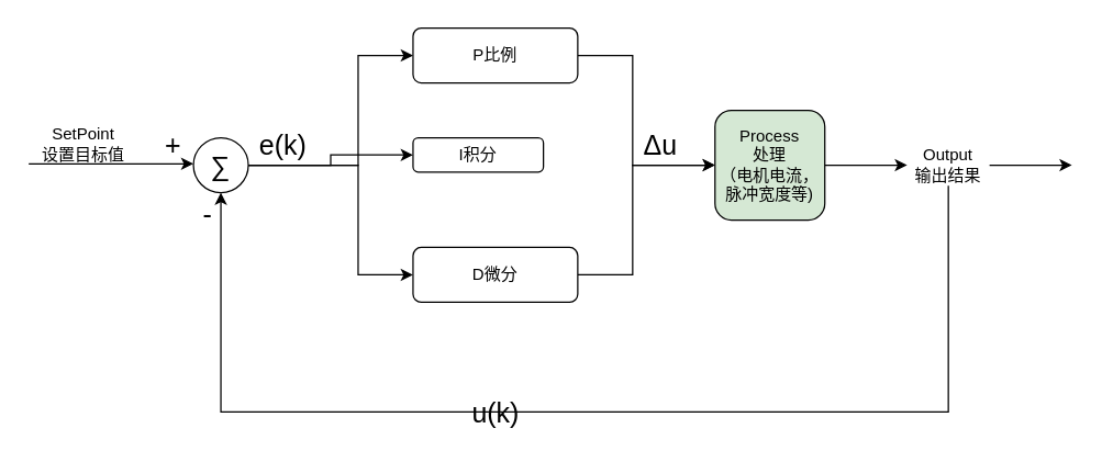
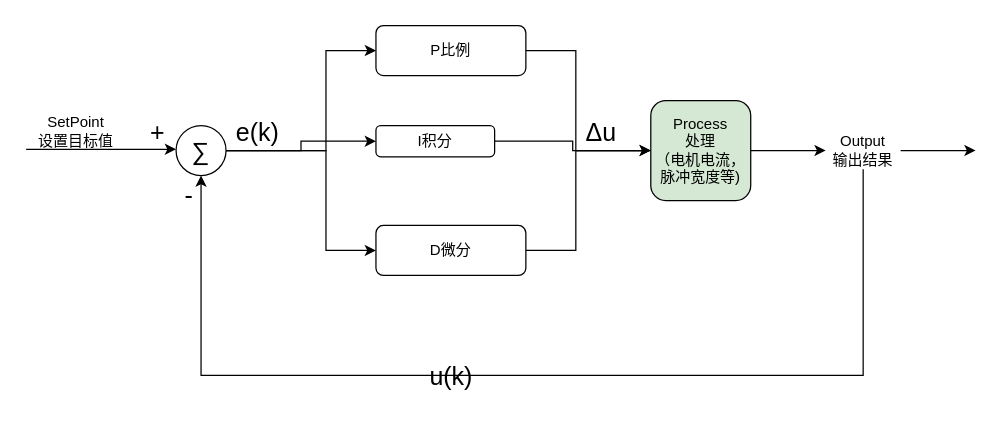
  <mxCell id="0" />
  <mxCell id="1" parent="0" />
- <mxCell id="2" style="edgeStyle=orthogonalEdgeStyle;rounded=0;orthogonalLoop=1;jettySize=auto;html=1;entryX=0;entryY=0.5;entryDx=0;entryDy=0;fontSize=20;" parent="1" source="3" target="18" edge="1"><mxGeometry relative="1" as="geometry"><Array as="points"><mxPoint x="460" y="40" /><mxPoint x="460" y="120" /></Array></mxGeometry></mxCell>
+ <mxCell id="2" style="edgeStyle=orthogonalEdgeStyle;rounded=0;orthogonalLoop=1;jettySize=auto;html=1;entryX=0;entryY=0.5;entryDx=0;entryDy=0;fontSize=20;endArrow=none;" parent="1" source="3" target="18" edge="1"><mxGeometry relative="1" as="geometry"><Array as="points"><mxPoint x="460" y="40" /><mxPoint x="460" y="120" /></Array></mxGeometry></mxCell>
  <mxCell id="3" value="P比例" style="rounded=1;whiteSpace=wrap;html=1;" parent="1" vertex="1"><mxGeometry x="300" y="20" width="120" height="40" as="geometry" /></mxCell>
  <mxCell id="4" style="edgeStyle=orthogonalEdgeStyle;rounded=0;orthogonalLoop=1;jettySize=auto;html=1;entryX=0;entryY=0.5;entryDx=0;entryDy=0;fontSize=20;" parent="1" source="5" target="18" edge="1"><mxGeometry relative="1" as="geometry"><Array as="points"><mxPoint x="460" y="200" /><mxPoint x="460" y="120" /></Array></mxGeometry></mxCell>
  <mxCell id="5" value="D微分" style="rounded=1;whiteSpace=wrap;html=1;" parent="1" vertex="1"><mxGeometry x="300" y="180" width="120" height="40" as="geometry" /></mxCell>
+ <mxCell id="6" style="edgeStyle=orthogonalEdgeStyle;rounded=0;orthogonalLoop=1;jettySize=auto;html=1;entryX=0;entryY=0.5;entryDx=0;entryDy=0;fontSize=20;" parent="1" source="7" target="18" edge="1"><mxGeometry relative="1" as="geometry" /></mxCell>
  <mxCell id="7" value="I积分" style="rounded=1;whiteSpace=wrap;html=1;" parent="1" vertex="1"><mxGeometry x="300" y="100" width="95" height="25" as="geometry" /></mxCell>
  <mxCell id="8" value="" style="endArrow=classic;html=1;rounded=0;" parent="1" edge="1"><mxGeometry width="50" height="50" relative="1" as="geometry"><mxPoint x="20" y="119" as="sourcePoint" /><mxPoint x="140" y="119" as="targetPoint" /></mxGeometry></mxCell>
  <mxCell id="9" style="edgeStyle=orthogonalEdgeStyle;rounded=0;orthogonalLoop=1;jettySize=auto;html=1;entryX=0;entryY=0.5;entryDx=0;entryDy=0;" parent="1" source="12" target="7" edge="1"><mxGeometry relative="1" as="geometry" /></mxCell>
  <mxCell id="10" style="edgeStyle=orthogonalEdgeStyle;rounded=0;orthogonalLoop=1;jettySize=auto;html=1;entryX=0;entryY=0.5;entryDx=0;entryDy=0;" parent="1" source="12" target="3" edge="1"><mxGeometry relative="1" as="geometry"><Array as="points"><mxPoint x="260" y="120" /><mxPoint x="260" y="40" /></Array></mxGeometry></mxCell>
  <mxCell id="11" style="edgeStyle=orthogonalEdgeStyle;rounded=0;orthogonalLoop=1;jettySize=auto;html=1;entryX=0;entryY=0.5;entryDx=0;entryDy=0;" parent="1" source="12" target="5" edge="1"><mxGeometry relative="1" as="geometry"><Array as="points"><mxPoint x="260" y="120" /><mxPoint x="260" y="200" /></Array></mxGeometry></mxCell>
  <mxCell id="12" value="&lt;font style=&quot;font-size: 20px;&quot;&gt;∑&lt;/font&gt;" style="ellipse;whiteSpace=wrap;html=1;aspect=fixed;" parent="1" vertex="1"><mxGeometry x="140" y="100" width="40" height="40" as="geometry" /></mxCell>
  <mxCell id="13" value="SetPoint&lt;br&gt;设置目标值" style="text;html=1;strokeColor=none;fillColor=none;align=center;verticalAlign=middle;whiteSpace=wrap;rounded=0;" parent="1" vertex="1"><mxGeometry x="20" y="90" width="80" height="30" as="geometry" /></mxCell>
  <mxCell id="14" style="edgeStyle=orthogonalEdgeStyle;rounded=0;orthogonalLoop=1;jettySize=auto;html=1;" parent="1" edge="1"><mxGeometry relative="1" as="geometry"><mxPoint x="660" y="120" as="targetPoint" /><mxPoint x="580" y="120" as="sourcePoint" /></mxGeometry></mxCell>
  <mxCell id="15" style="edgeStyle=orthogonalEdgeStyle;rounded=0;orthogonalLoop=1;jettySize=auto;html=1;entryX=0.5;entryY=1;entryDx=0;entryDy=0;" parent="1" source="17" target="12" edge="1"><mxGeometry relative="1" as="geometry"><mxPoint x="510" y="440" as="targetPoint" /><Array as="points"><mxPoint x="690" y="300" /><mxPoint x="160" y="300" /></Array></mxGeometry></mxCell>
  <mxCell id="16" style="edgeStyle=orthogonalEdgeStyle;rounded=0;orthogonalLoop=1;jettySize=auto;html=1;fontSize=20;" parent="1" source="17" edge="1"><mxGeometry relative="1" as="geometry"><mxPoint x="780" y="120" as="targetPoint" /></mxGeometry></mxCell>
  <mxCell id="17" value="Output&lt;br&gt;输出结果" style="text;html=1;strokeColor=none;fillColor=none;align=center;verticalAlign=middle;whiteSpace=wrap;rounded=0;" parent="1" vertex="1"><mxGeometry x="660" y="105" width="60" height="30" as="geometry" /></mxCell>
  <mxCell id="18" value="&lt;span class=&quot;content-right_8Zs40&quot;&gt;Process&lt;br&gt;处理&lt;br&gt;（电机电流，脉冲宽度等)&lt;br&gt;&lt;/span&gt;" style="rounded=1;whiteSpace=wrap;html=1;fillColor=#d5e8d4;" parent="1" vertex="1"><mxGeometry x="520" y="80" width="80" height="80" as="geometry" /></mxCell>
  <mxCell id="19" value="+" style="text;html=1;align=center;verticalAlign=middle;resizable=0;points=[];autosize=1;strokeColor=none;fillColor=none;fontSize=20;" parent="1" vertex="1"><mxGeometry x="110" y="90" width="30" height="30" as="geometry" /></mxCell>
  <mxCell id="20" value="-" style="text;html=1;align=center;verticalAlign=middle;resizable=0;points=[];autosize=1;strokeColor=none;fillColor=none;fontSize=20;" parent="1" vertex="1"><mxGeometry x="140" y="140" width="20" height="30" as="geometry" /></mxCell>
  <mxCell id="21" value="e(k)" style="text;html=1;align=center;verticalAlign=middle;resizable=0;points=[];autosize=1;strokeColor=none;fillColor=none;fontSize=20;" parent="1" vertex="1"><mxGeometry x="180" y="90" width="50" height="30" as="geometry" /></mxCell>
  <mxCell id="22" value="u(k)" style="text;html=1;align=center;verticalAlign=middle;resizable=0;points=[];autosize=1;strokeColor=none;fillColor=none;fontSize=20;" parent="1" vertex="1"><mxGeometry x="335" y="285" width="50" height="30" as="geometry" /></mxCell>
  <mxCell id="23" value="Δu" style="text;html=1;align=center;verticalAlign=middle;resizable=0;points=[];autosize=1;strokeColor=none;fillColor=none;fontSize=20;" parent="1" vertex="1"><mxGeometry x="460" y="90" width="40" height="30" as="geometry" /></mxCell>
